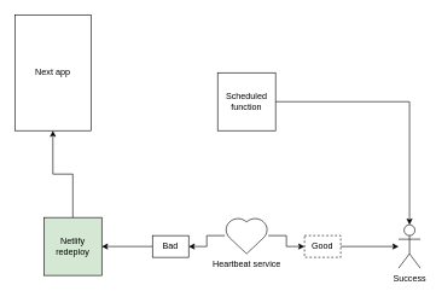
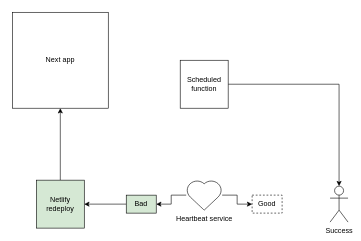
  <mxCell id="0" />
  <mxCell id="1" parent="0" />
  <mxCell id="2" style="edgeStyle=orthogonalEdgeStyle;rounded=0;orthogonalLoop=1;jettySize=auto;html=1;entryX=1;entryY=0.5;entryDx=0;entryDy=0;" edge="1" parent="1" source="4" target="13"><mxGeometry relative="1" as="geometry" /></mxCell>
  <mxCell id="3" style="edgeStyle=orthogonalEdgeStyle;rounded=0;orthogonalLoop=1;jettySize=auto;html=1;entryX=0;entryY=0.5;entryDx=0;entryDy=0;" edge="1" parent="1" source="4" target="11"><mxGeometry relative="1" as="geometry" /></mxCell>
  <mxCell id="4" value="Heartbeat service" style="verticalLabelPosition=bottom;verticalAlign=top;html=1;shape=mxgraph.basic.heart" vertex="1" parent="1"><mxGeometry x="310" y="300" width="60" height="50" as="geometry" /></mxCell>
- <mxCell id="5" value="Next app" style="whiteSpace=wrap;html=1;aspect=fixed;" vertex="1" parent="1"><mxGeometry x="20" y="20" width="105" height="160" as="geometry" /></mxCell>
+ <mxCell id="5" value="Next app" style="whiteSpace=wrap;html=1;aspect=fixed;" vertex="1" parent="1"><mxGeometry x="20" y="20" width="160" height="160" as="geometry" /></mxCell>
  <mxCell id="6" style="edgeStyle=orthogonalEdgeStyle;rounded=0;orthogonalLoop=1;jettySize=auto;html=1;" edge="1" parent="1" source="7" target="14"><mxGeometry relative="1" as="geometry" /></mxCell>
  <mxCell id="7" value="Scheduled function" style="whiteSpace=wrap;html=1;aspect=fixed;" vertex="1" parent="1"><mxGeometry x="300" y="100" width="80" height="80" as="geometry" /></mxCell>
  <mxCell id="8" style="edgeStyle=orthogonalEdgeStyle;rounded=0;orthogonalLoop=1;jettySize=auto;html=1;exitX=0.5;exitY=0;exitDx=0;exitDy=0;entryX=0.5;entryY=1;entryDx=0;entryDy=0;" edge="1" parent="1" source="9" target="5"><mxGeometry relative="1" as="geometry" /></mxCell>
  <mxCell id="9" value="Netlify redeploy" style="whiteSpace=wrap;html=1;aspect=fixed;fillColor=#d5e8d4;" vertex="1" parent="1"><mxGeometry x="60" y="300" width="80" height="80" as="geometry" /></mxCell>
- <mxCell id="10" style="edgeStyle=orthogonalEdgeStyle;rounded=0;orthogonalLoop=1;jettySize=auto;html=1;" edge="1" parent="1" source="11" target="14"><mxGeometry relative="1" as="geometry" /></mxCell>
  <mxCell id="11" value="Good" style="rounded=0;whiteSpace=wrap;html=1;dashed=1;" vertex="1" parent="1"><mxGeometry x="420" y="325" width="50" height="30" as="geometry" /></mxCell>
  <mxCell id="12" style="edgeStyle=orthogonalEdgeStyle;rounded=0;orthogonalLoop=1;jettySize=auto;html=1;entryX=1;entryY=0.5;entryDx=0;entryDy=0;" edge="1" parent="1" source="13" target="9"><mxGeometry relative="1" as="geometry" /></mxCell>
- <mxCell id="13" value="Bad" style="rounded=0;whiteSpace=wrap;html=1;" vertex="1" parent="1"><mxGeometry x="210" y="325" width="50" height="30" as="geometry" /></mxCell>
+ <mxCell id="13" value="Bad" style="rounded=0;whiteSpace=wrap;html=1;fillColor=#d5e8d4;" vertex="1" parent="1"><mxGeometry x="210" y="325" width="50" height="30" as="geometry" /></mxCell>
  <mxCell id="14" value="Success" style="shape=umlActor;verticalLabelPosition=bottom;verticalAlign=top;html=1;outlineConnect=0;" vertex="1" parent="1"><mxGeometry x="550" y="310" width="30" height="60" as="geometry" /></mxCell>
